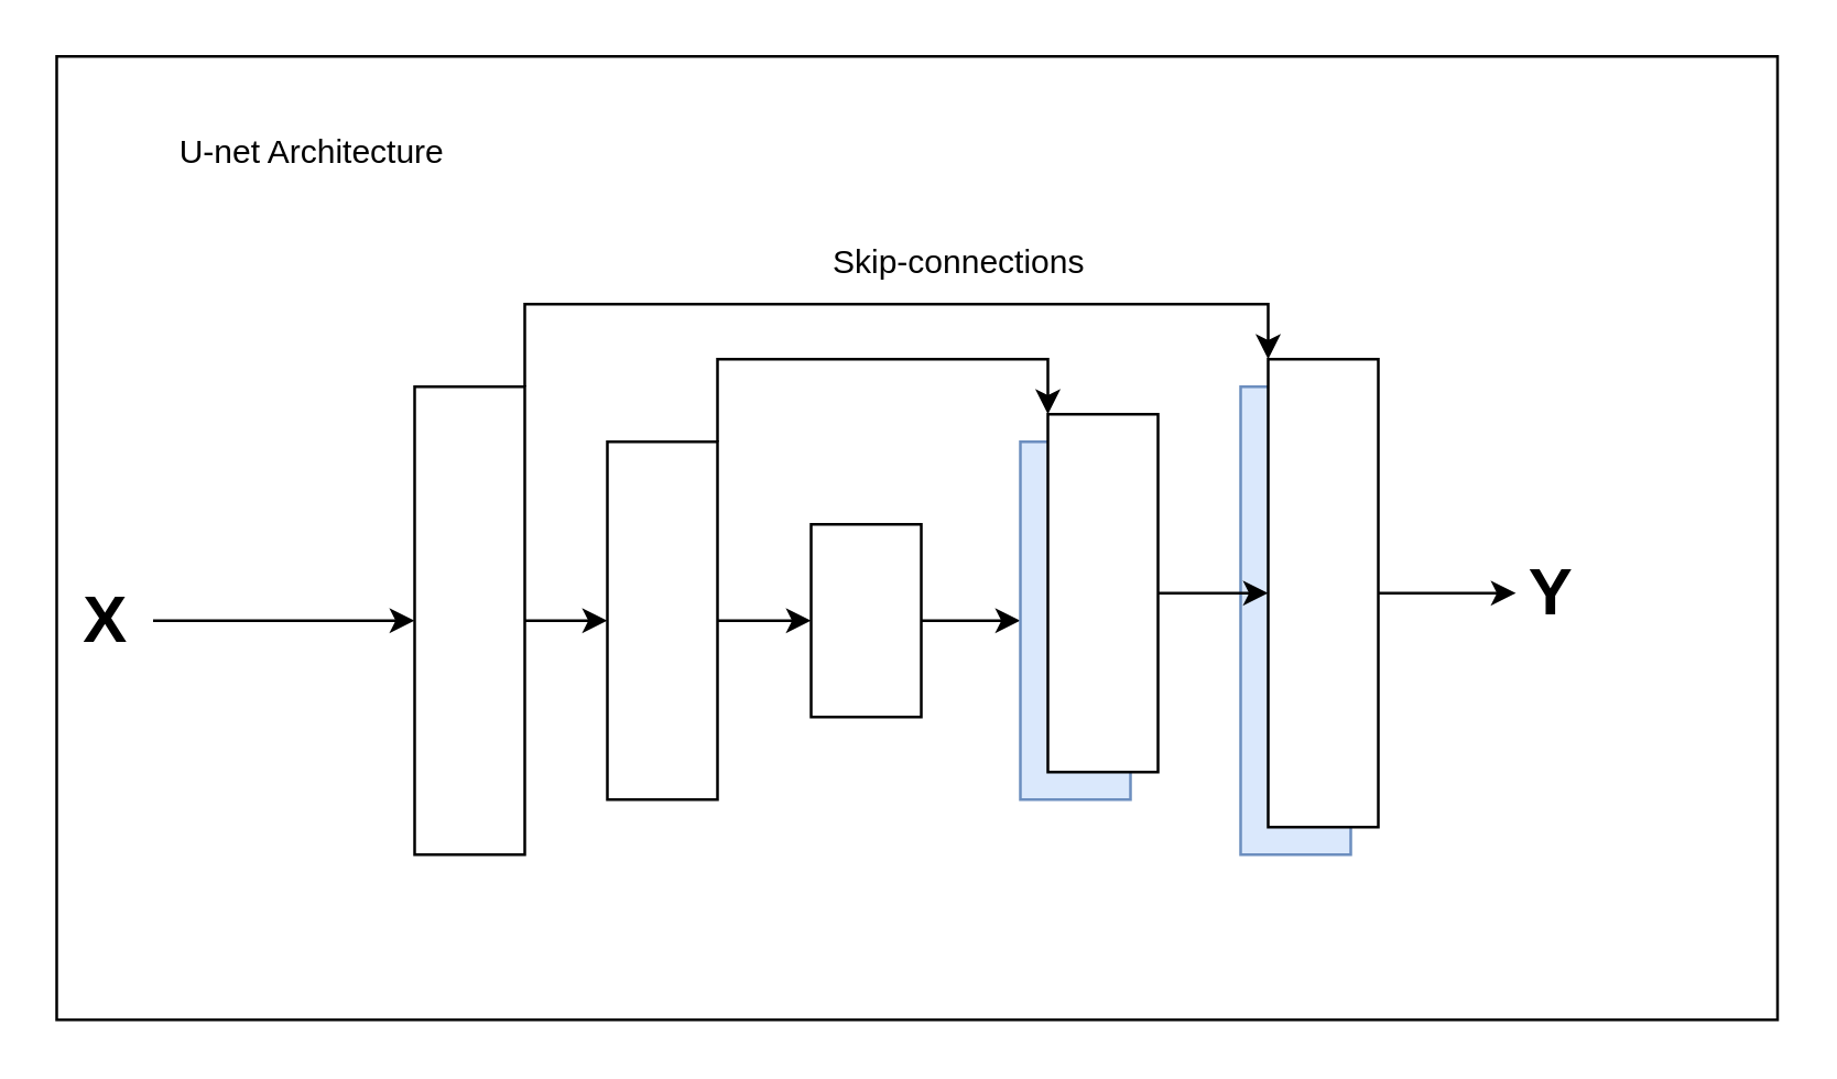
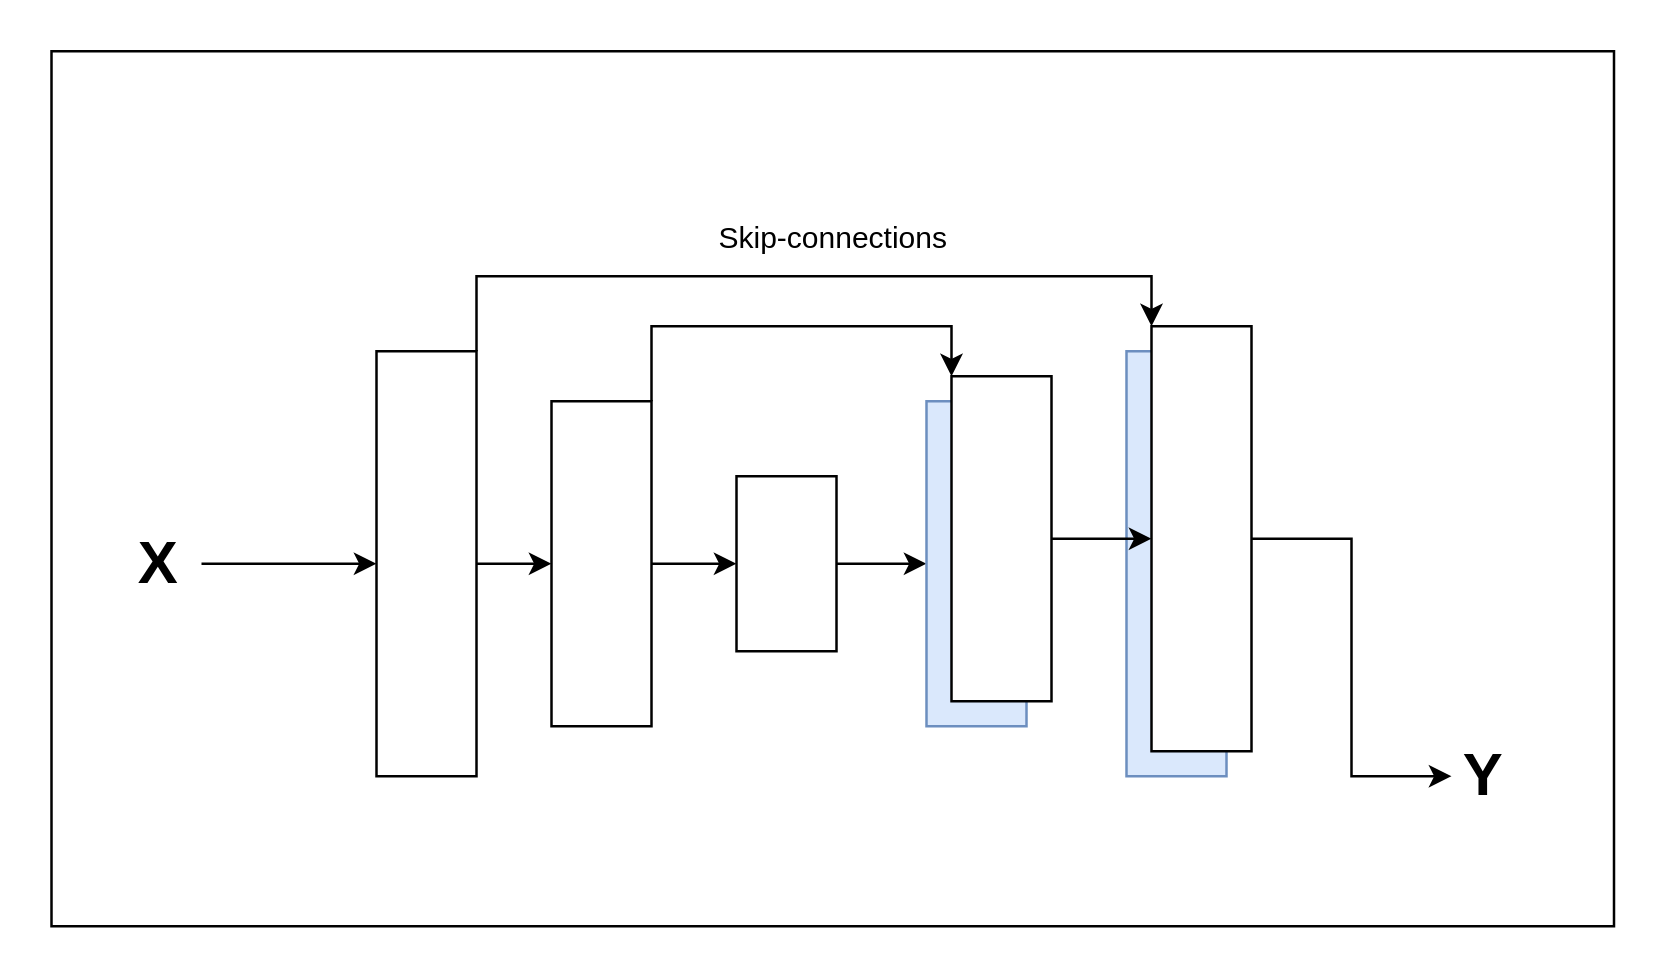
  <mxCell id="0" />
  <mxCell id="1" parent="0" />
  <mxCell id="2" style="edgeStyle=orthogonalEdgeStyle;rounded=0;orthogonalLoop=1;jettySize=auto;html=1;exitX=1;exitY=0.5;exitDx=0;exitDy=0;entryX=0;entryY=0.5;entryDx=0;entryDy=0;" edge="1" parent="1" source="4" target="7"><mxGeometry relative="1" as="geometry" /></mxCell>
  <mxCell id="3" style="edgeStyle=orthogonalEdgeStyle;rounded=0;orthogonalLoop=1;jettySize=auto;html=1;exitX=1;exitY=0;exitDx=0;exitDy=0;entryX=0;entryY=0;entryDx=0;entryDy=0;" edge="1" parent="1" source="4" target="15"><mxGeometry relative="1" as="geometry" /></mxCell>
  <mxCell id="4" value="" style="rounded=0;whiteSpace=wrap;html=1;" vertex="1" parent="1"><mxGeometry x="150" y="140" width="40" height="170" as="geometry" /></mxCell>
  <mxCell id="5" style="edgeStyle=orthogonalEdgeStyle;rounded=0;orthogonalLoop=1;jettySize=auto;html=1;exitX=1;exitY=0.5;exitDx=0;exitDy=0;entryX=0;entryY=0.5;entryDx=0;entryDy=0;" edge="1" parent="1" source="7" target="9"><mxGeometry relative="1" as="geometry" /></mxCell>
  <mxCell id="6" style="edgeStyle=orthogonalEdgeStyle;rounded=0;orthogonalLoop=1;jettySize=auto;html=1;exitX=1;exitY=0;exitDx=0;exitDy=0;entryX=0;entryY=0;entryDx=0;entryDy=0;" edge="1" parent="1" source="7" target="13"><mxGeometry relative="1" as="geometry" /></mxCell>
  <mxCell id="7" value="" style="rounded=0;whiteSpace=wrap;html=1;" vertex="1" parent="1"><mxGeometry x="220" y="160" width="40" height="130" as="geometry" /></mxCell>
  <mxCell id="8" style="edgeStyle=orthogonalEdgeStyle;rounded=0;orthogonalLoop=1;jettySize=auto;html=1;exitX=1;exitY=0.5;exitDx=0;exitDy=0;" edge="1" parent="1" source="9" target="10"><mxGeometry relative="1" as="geometry" /></mxCell>
  <mxCell id="9" value="" style="rounded=0;whiteSpace=wrap;html=1;" vertex="1" parent="1"><mxGeometry x="294" y="190" width="40" height="70" as="geometry" /></mxCell>
  <mxCell id="10" value="" style="rounded=0;whiteSpace=wrap;html=1;fillColor=#dae8fc;strokeColor=#6c8ebf;" vertex="1" parent="1"><mxGeometry x="370" y="160" width="40" height="130" as="geometry" /></mxCell>
  <mxCell id="11" value="" style="rounded=0;whiteSpace=wrap;html=1;fillColor=#dae8fc;strokeColor=#6c8ebf;" vertex="1" parent="1"><mxGeometry x="450" y="140" width="40" height="170" as="geometry" /></mxCell>
  <mxCell id="12" style="edgeStyle=orthogonalEdgeStyle;rounded=0;orthogonalLoop=1;jettySize=auto;html=1;exitX=1;exitY=0.5;exitDx=0;exitDy=0;entryX=0;entryY=0.5;entryDx=0;entryDy=0;" edge="1" parent="1" source="13" target="15"><mxGeometry relative="1" as="geometry" /></mxCell>
  <mxCell id="13" value="" style="rounded=0;whiteSpace=wrap;html=1;" vertex="1" parent="1"><mxGeometry x="380" y="150" width="40" height="130" as="geometry" /></mxCell>
  <mxCell id="14" style="edgeStyle=orthogonalEdgeStyle;rounded=0;orthogonalLoop=1;jettySize=auto;html=1;exitX=1;exitY=0.5;exitDx=0;exitDy=0;entryX=0;entryY=0.5;entryDx=0;entryDy=0;" edge="1" parent="1" source="15" target="18"><mxGeometry relative="1" as="geometry" /></mxCell>
  <mxCell id="15" value="" style="rounded=0;whiteSpace=wrap;html=1;" vertex="1" parent="1"><mxGeometry x="460" y="130" width="40" height="170" as="geometry" /></mxCell>
  <mxCell id="16" value="" style="edgeStyle=orthogonalEdgeStyle;rounded=0;orthogonalLoop=1;jettySize=auto;html=1;" edge="1" parent="1" source="17" target="4"><mxGeometry relative="1" as="geometry" /></mxCell>
- <mxCell id="17" value="&lt;h1&gt;X&lt;/h1&gt;" style="text;html=1;strokeColor=none;fillColor=none;spacing=5;spacingTop=-20;whiteSpace=wrap;overflow=hidden;rounded=0;" vertex="1" parent="1"><mxGeometry x="25" y="205" width="30" height="40" as="geometry" /></mxCell>
- <mxCell id="18" value="&lt;h1&gt;Y&lt;/h1&gt;" style="text;html=1;strokeColor=none;fillColor=none;spacing=5;spacingTop=-20;whiteSpace=wrap;overflow=hidden;rounded=0;" vertex="1" parent="1"><mxGeometry x="550" y="195" width="30" height="40" as="geometry" /></mxCell>
- <mxCell id="19" value="Skip-connections" style="text;html=1;strokeColor=none;fillColor=none;align=center;verticalAlign=middle;whiteSpace=wrap;rounded=0;" vertex="1" parent="1"><mxGeometry x="295" y="80" width="106" height="30" as="geometry" /></mxCell>
- <mxCell id="20" value="U-net Architecture" style="text;html=1;strokeColor=none;fillColor=none;align=center;verticalAlign=middle;whiteSpace=wrap;rounded=0;" vertex="1" parent="1"><mxGeometry x="60" y="40" width="106" height="30" as="geometry" /></mxCell>
+ <mxCell id="17" value="&lt;h1&gt;X&lt;/h1&gt;" style="text;html=1;strokeColor=none;fillColor=none;spacing=5;spacingTop=-20;whiteSpace=wrap;overflow=hidden;rounded=0;" vertex="1" parent="1"><mxGeometry x="50" y="205" width="30" height="40" as="geometry" /></mxCell>
+ <mxCell id="18" value="&lt;h1&gt;Y&lt;/h1&gt;" style="text;html=1;strokeColor=none;fillColor=none;spacing=5;spacingTop=-20;whiteSpace=wrap;overflow=hidden;rounded=0;" vertex="1" parent="1"><mxGeometry x="580" y="290" width="30" height="40" as="geometry" /></mxCell>
+ <mxCell id="19" value="Skip-connections" style="text;html=1;strokeColor=none;fillColor=none;align=center;verticalAlign=middle;whiteSpace=wrap;rounded=0;" vertex="1" parent="1"><mxGeometry x="280" y="80" width="106" height="30" as="geometry" /></mxCell>
  <mxCell id="21" value="" style="rounded=0;whiteSpace=wrap;html=1;fillColor=none;" vertex="1" parent="1"><mxGeometry x="20" y="20" width="625" height="350" as="geometry" /></mxCell>
